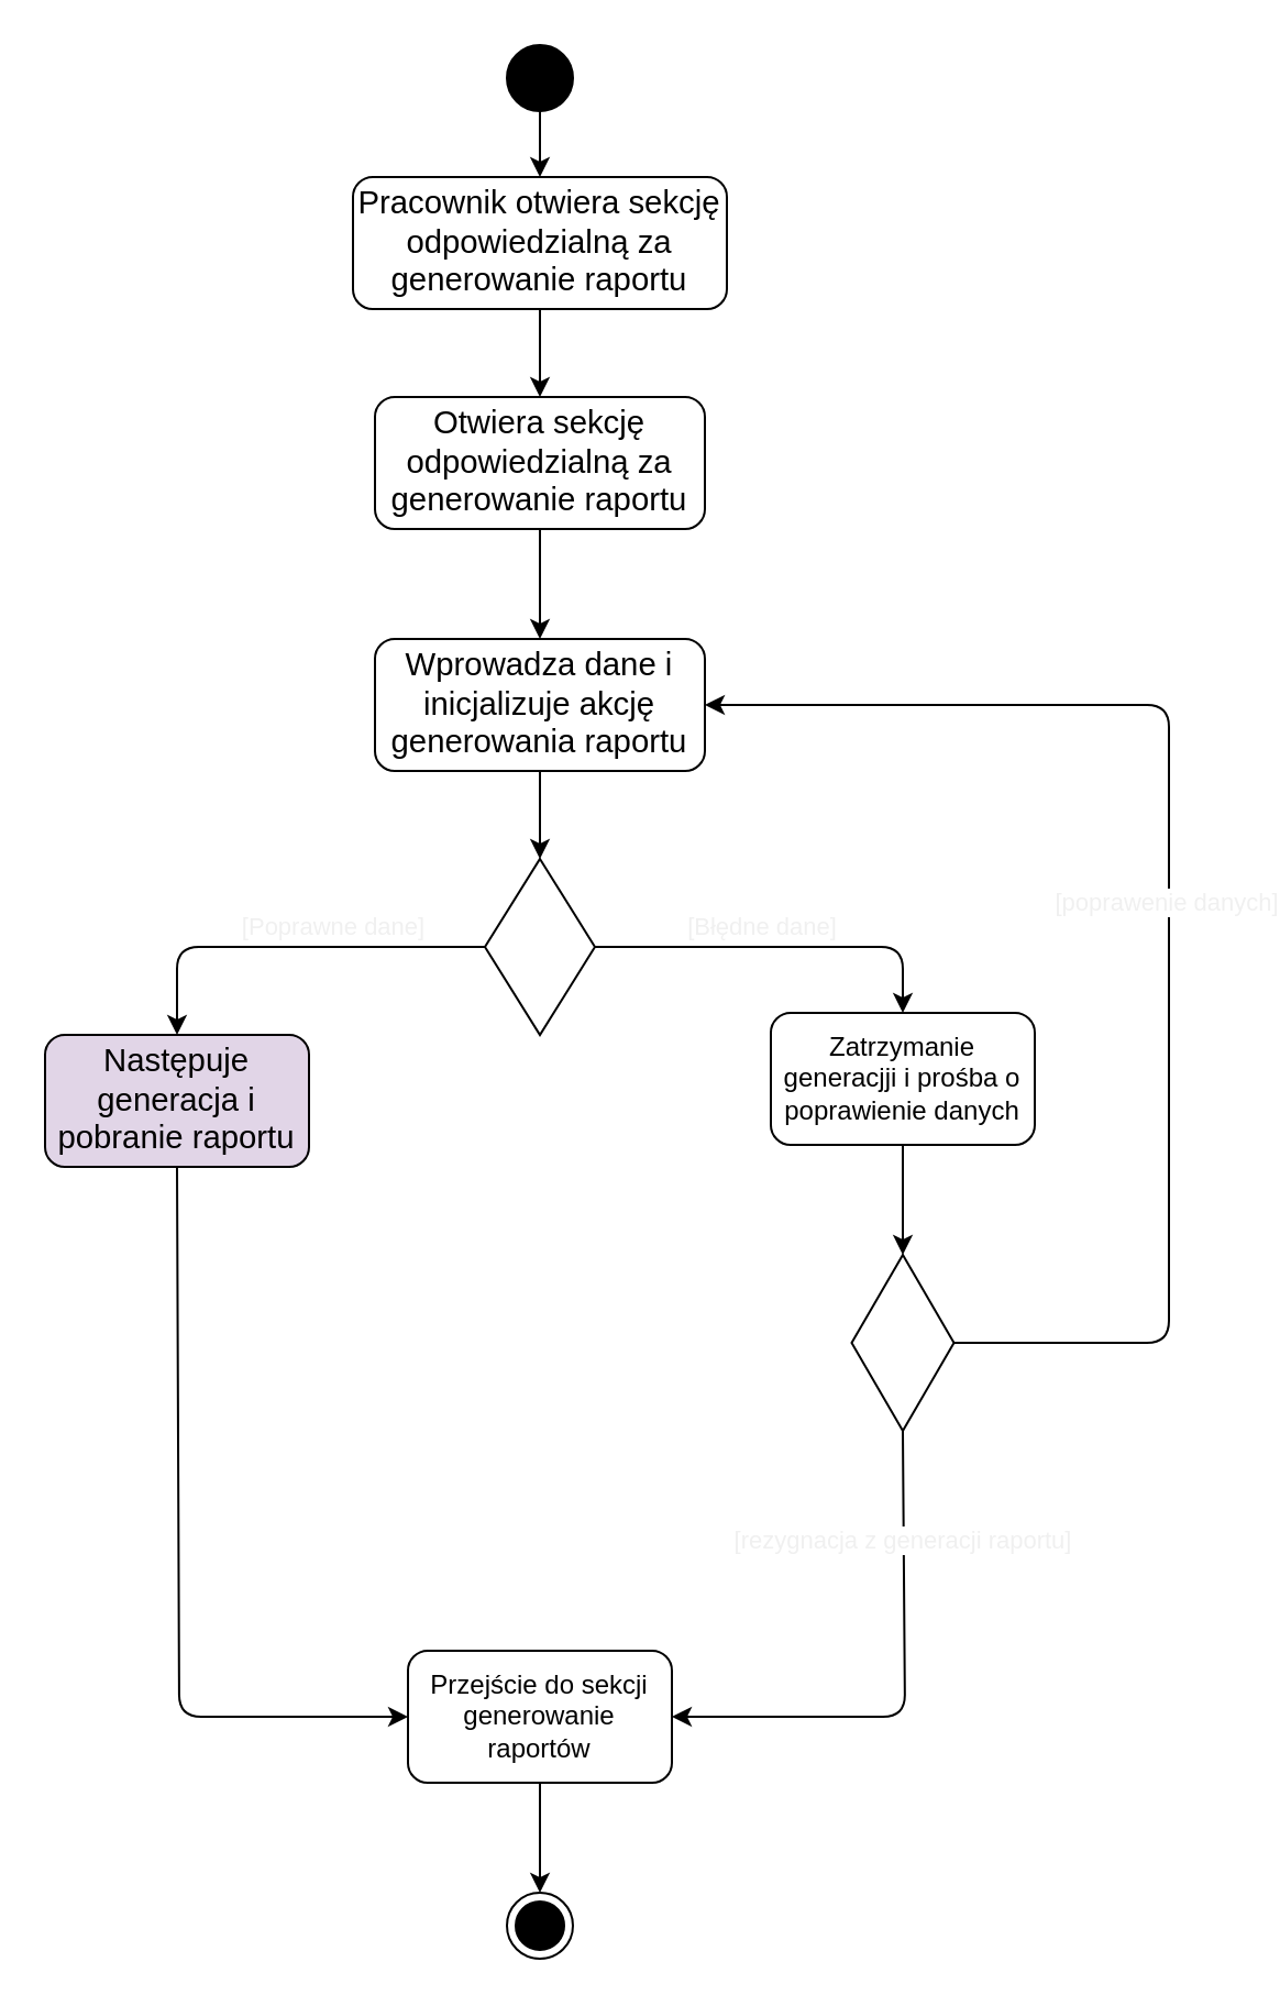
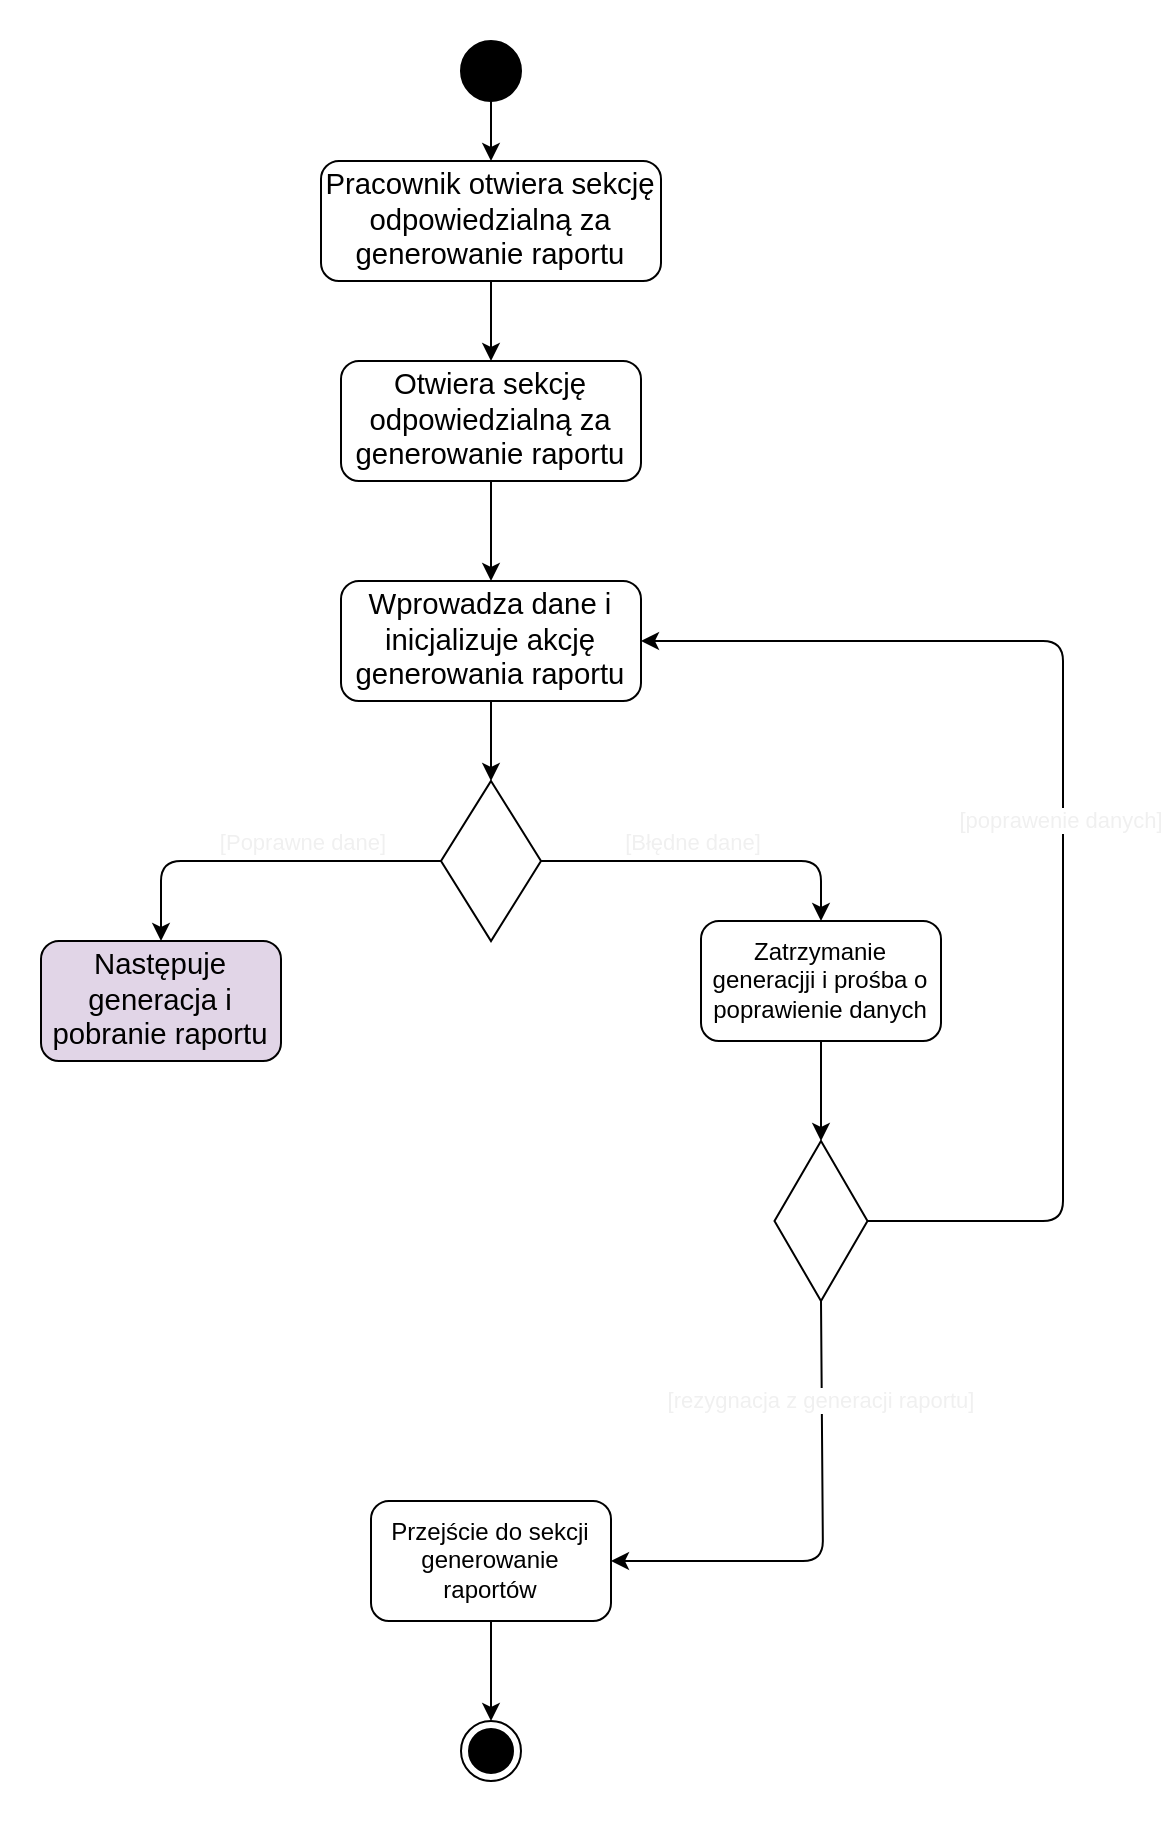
  <mxCell id="0" />
  <mxCell id="1" parent="0" />
  <mxCell id="2" style="edgeStyle=none;html=1;exitX=0.5;exitY=1;exitDx=0;exitDy=0;entryX=0.5;entryY=0;entryDx=0;entryDy=0;" edge="1" parent="1" source="3" target="6"><mxGeometry relative="1" as="geometry" /></mxCell>
  <mxCell id="3" value="" style="ellipse;fillColor=strokeColor;" vertex="1" parent="1"><mxGeometry x="230" y="20" width="30" height="30" as="geometry" /></mxCell>
  <mxCell id="4" value="" style="ellipse;html=1;shape=endState;fillColor=strokeColor;" vertex="1" parent="1"><mxGeometry x="230" y="860" width="30" height="30" as="geometry" /></mxCell>
  <mxCell id="5" style="edgeStyle=none;html=1;exitX=0.5;exitY=1;exitDx=0;exitDy=0;entryX=0.5;entryY=0;entryDx=0;entryDy=0;" edge="1" parent="1" source="6" target="21"><mxGeometry relative="1" as="geometry" /></mxCell>
  <mxCell id="6" value="&lt;span id=&quot;docs-internal-guid-f84f0abf-7fff-00dc-f044-2173d04c249d&quot;&gt;&lt;span style=&quot;font-size: 11pt; font-family: Calibri, sans-serif; background-color: transparent; font-variant-numeric: normal; font-variant-east-asian: normal; vertical-align: baseline;&quot;&gt;Pracownik otwiera sekcję odpowiedzialną za generowanie raportu&lt;/span&gt;&lt;/span&gt;" style="rounded=1;whiteSpace=wrap;html=1;" vertex="1" parent="1"><mxGeometry x="160" y="80" width="170" height="60" as="geometry" /></mxCell>
  <mxCell id="7" style="edgeStyle=none;html=1;exitX=0.5;exitY=1;exitDx=0;exitDy=0;entryX=0.5;entryY=0;entryDx=0;entryDy=0;" edge="1" parent="1" source="8" target="19"><mxGeometry relative="1" as="geometry" /></mxCell>
  <mxCell id="8" value="&lt;span id=&quot;docs-internal-guid-7aa2e39a-7fff-b6e0-90ae-052378db34d1&quot;&gt;&lt;span style=&quot;font-size: 11pt; font-family: Calibri, sans-serif; background-color: transparent; font-variant-numeric: normal; font-variant-east-asian: normal; vertical-align: baseline;&quot;&gt;Wprowadza dane i inicjalizuje akcję generowania raportu &lt;/span&gt;&lt;/span&gt;" style="rounded=1;whiteSpace=wrap;html=1;" vertex="1" parent="1"><mxGeometry x="170" y="290" width="150" height="60" as="geometry" /></mxCell>
  <mxCell id="9" style="edgeStyle=none;html=1;exitX=0.5;exitY=1;exitDx=0;exitDy=0;entryX=0.5;entryY=0;entryDx=0;entryDy=0;fontColor=#f0f0f0;" edge="1" parent="1" source="10" target="26"><mxGeometry relative="1" as="geometry" /></mxCell>
  <mxCell id="10" value="Zatrzymanie generacjji i prośba o poprawienie danych" style="rounded=1;whiteSpace=wrap;html=1;" vertex="1" parent="1"><mxGeometry x="350" y="460" width="120" height="60" as="geometry" /></mxCell>
- <mxCell id="11" style="edgeStyle=none;html=1;exitX=0.5;exitY=1;exitDx=0;exitDy=0;entryX=0;entryY=0.5;entryDx=0;entryDy=0;fontColor=#f0f0f0;" edge="1" parent="1" source="12" target="14"><mxGeometry relative="1" as="geometry"><Array as="points"><mxPoint x="81" y="780" /></Array></mxGeometry></mxCell>
  <mxCell id="12" value="&lt;span id=&quot;docs-internal-guid-85010429-7fff-d0a6-6078-f3fec46d210e&quot;&gt;&lt;span style=&quot;font-size: 11pt; font-family: Calibri, sans-serif; background-color: transparent; font-variant-numeric: normal; font-variant-east-asian: normal; vertical-align: baseline;&quot;&gt;Następuje generacja i pobranie raportu&lt;/span&gt;&lt;/span&gt;" style="rounded=1;whiteSpace=wrap;html=1;fillColor=#e1d5e7;" vertex="1" parent="1"><mxGeometry x="20" y="470" width="120" height="60" as="geometry" /></mxCell>
  <mxCell id="13" style="edgeStyle=none;html=1;exitX=0.5;exitY=1;exitDx=0;exitDy=0;entryX=0.5;entryY=0;entryDx=0;entryDy=0;fontColor=#f0f0f0;" edge="1" parent="1" source="14" target="4"><mxGeometry relative="1" as="geometry" /></mxCell>
  <mxCell id="14" value="Przejście do sekcji generowanie raportów" style="rounded=1;whiteSpace=wrap;html=1;" vertex="1" parent="1"><mxGeometry x="185" y="750" width="120" height="60" as="geometry" /></mxCell>
  <mxCell id="15" style="edgeStyle=none;html=1;exitX=1;exitY=0.5;exitDx=0;exitDy=0;entryX=0.5;entryY=0;entryDx=0;entryDy=0;" edge="1" parent="1" source="19" target="10"><mxGeometry relative="1" as="geometry"><Array as="points"><mxPoint x="410" y="430" /></Array></mxGeometry></mxCell>
  <mxCell id="16" value="[Błędne dane]" style="edgeLabel;html=1;align=center;verticalAlign=middle;resizable=0;points=[];fontColor=#f0f0f0;" vertex="1" connectable="0" parent="15"><mxGeometry x="0.039" y="3" relative="1" as="geometry"><mxPoint x="-13" y="-7" as="offset" /></mxGeometry></mxCell>
  <mxCell id="17" style="edgeStyle=none;html=1;exitX=0;exitY=0.5;exitDx=0;exitDy=0;entryX=0.5;entryY=0;entryDx=0;entryDy=0;" edge="1" parent="1" source="19" target="12"><mxGeometry relative="1" as="geometry"><Array as="points"><mxPoint x="80" y="430" /></Array></mxGeometry></mxCell>
  <mxCell id="18" value="[Poprawne dane]" style="edgeLabel;html=1;align=center;verticalAlign=middle;resizable=0;points=[];fontColor=#f0f0f0;" vertex="1" connectable="0" parent="17"><mxGeometry x="-0.47" y="1" relative="1" as="geometry"><mxPoint x="-22" y="-11" as="offset" /></mxGeometry></mxCell>
  <mxCell id="19" value="" style="rhombus;whiteSpace=wrap;html=1;" vertex="1" parent="1"><mxGeometry x="220" y="390" width="50" height="80" as="geometry" /></mxCell>
  <mxCell id="20" style="edgeStyle=none;html=1;exitX=0.5;exitY=1;exitDx=0;exitDy=0;entryX=0.5;entryY=0;entryDx=0;entryDy=0;" edge="1" parent="1" source="21" target="8"><mxGeometry relative="1" as="geometry" /></mxCell>
  <mxCell id="21" value="&lt;span id=&quot;docs-internal-guid-f84f0abf-7fff-00dc-f044-2173d04c249d&quot;&gt;&lt;span style=&quot;font-size: 11pt; font-family: Calibri, sans-serif; background-color: transparent; font-variant-numeric: normal; font-variant-east-asian: normal; vertical-align: baseline;&quot;&gt;Otwiera sekcję odpowiedzialną za generowanie raportu&lt;/span&gt;&lt;/span&gt;" style="rounded=1;whiteSpace=wrap;html=1;" vertex="1" parent="1"><mxGeometry x="170" y="180" width="150" height="60" as="geometry" /></mxCell>
  <mxCell id="22" style="edgeStyle=none;html=1;exitX=1;exitY=0.5;exitDx=0;exitDy=0;entryX=1;entryY=0.5;entryDx=0;entryDy=0;fontColor=#f0f0f0;" edge="1" parent="1" source="26" target="8"><mxGeometry relative="1" as="geometry"><Array as="points"><mxPoint x="531" y="610" /><mxPoint x="531" y="320" /></Array></mxGeometry></mxCell>
  <mxCell id="23" value="[poprawenie danych]" style="edgeLabel;html=1;align=center;verticalAlign=middle;resizable=0;points=[];fontColor=#f0f0f0;" vertex="1" connectable="0" parent="22"><mxGeometry x="-0.328" y="2" relative="1" as="geometry"><mxPoint y="-97" as="offset" /></mxGeometry></mxCell>
  <mxCell id="24" style="edgeStyle=none;html=1;exitX=0.5;exitY=1;exitDx=0;exitDy=0;entryX=1;entryY=0.5;entryDx=0;entryDy=0;fontColor=#f0f0f0;" edge="1" parent="1" source="26" target="14"><mxGeometry relative="1" as="geometry"><Array as="points"><mxPoint x="411" y="780" /></Array></mxGeometry></mxCell>
  <mxCell id="25" value="[rezygnacja z generacji raportu]" style="edgeLabel;html=1;align=center;verticalAlign=middle;resizable=0;points=[];fontColor=#f0f0f0;" vertex="1" connectable="0" parent="24"><mxGeometry x="-0.276" y="4" relative="1" as="geometry"><mxPoint x="-5" y="-35" as="offset" /></mxGeometry></mxCell>
  <mxCell id="26" value="" style="rhombus;whiteSpace=wrap;html=1;fontColor=#f0f0f0;" vertex="1" parent="1"><mxGeometry x="386.75" y="570" width="46.5" height="80" as="geometry" /></mxCell>
